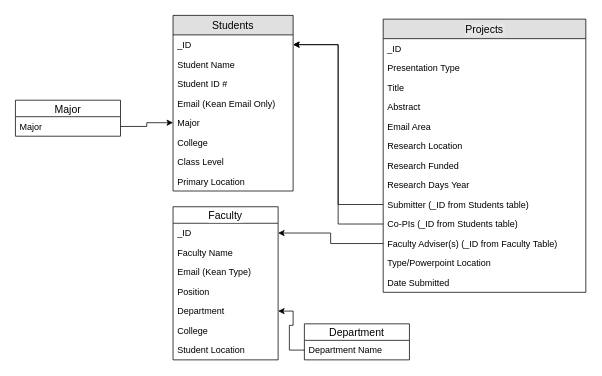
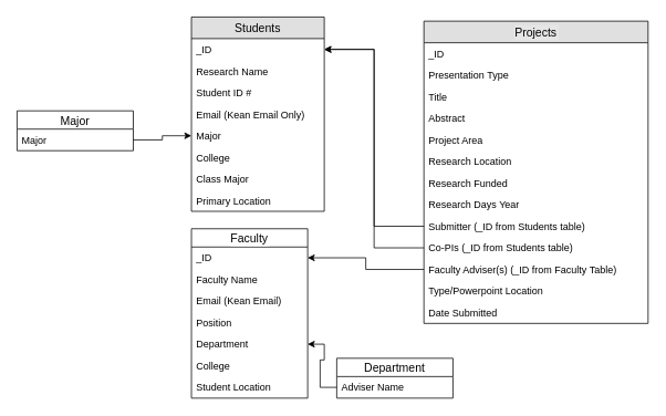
  <mxCell id="0" />
  <mxCell id="1" parent="0" />
  <mxCell id="2" value="Students" style="swimlane;fontStyle=0;childLayout=stackLayout;horizontal=1;startSize=26;fillColor=#e0e0e0;horizontalStack=0;resizeParent=1;resizeParentMax=0;resizeLast=0;collapsible=1;marginBottom=0;swimlaneFillColor=#ffffff;align=center;fontSize=14;" parent="1" vertex="1"><mxGeometry x="230" y="20" width="160" height="234" as="geometry" /></mxCell>
  <mxCell id="3" value="_ID" style="text;strokeColor=none;fillColor=none;spacingLeft=4;spacingRight=4;overflow=hidden;rotatable=0;points=[[0,0.5],[1,0.5]];portConstraint=eastwest;fontSize=12;" parent="2" vertex="1"><mxGeometry y="26" width="160" height="26" as="geometry" /></mxCell>
- <mxCell id="4" value="Student Name" style="text;strokeColor=none;fillColor=none;spacingLeft=4;spacingRight=4;overflow=hidden;rotatable=0;points=[[0,0.5],[1,0.5]];portConstraint=eastwest;fontSize=12;" parent="2" vertex="1"><mxGeometry y="52" width="160" height="26" as="geometry" /></mxCell>
+ <mxCell id="4" value="Research Name" style="text;strokeColor=none;fillColor=none;spacingLeft=4;spacingRight=4;overflow=hidden;rotatable=0;points=[[0,0.5],[1,0.5]];portConstraint=eastwest;fontSize=12;" parent="2" vertex="1"><mxGeometry y="52" width="160" height="26" as="geometry" /></mxCell>
  <mxCell id="5" value="Student ID #" style="text;strokeColor=none;fillColor=none;spacingLeft=4;spacingRight=4;overflow=hidden;rotatable=0;points=[[0,0.5],[1,0.5]];portConstraint=eastwest;fontSize=12;" parent="2" vertex="1"><mxGeometry y="78" width="160" height="26" as="geometry" /></mxCell>
  <mxCell id="6" value="Email (Kean Email Only)" style="text;strokeColor=none;fillColor=none;spacingLeft=4;spacingRight=4;overflow=hidden;rotatable=0;points=[[0,0.5],[1,0.5]];portConstraint=eastwest;fontSize=12;" parent="2" vertex="1"><mxGeometry y="104" width="160" height="26" as="geometry" /></mxCell>
  <mxCell id="7" value="Major" style="text;strokeColor=none;fillColor=none;spacingLeft=4;spacingRight=4;overflow=hidden;rotatable=0;points=[[0,0.5],[1,0.5]];portConstraint=eastwest;fontSize=12;" parent="2" vertex="1"><mxGeometry y="130" width="160" height="26" as="geometry" /></mxCell>
  <mxCell id="8" value="College" style="text;strokeColor=none;fillColor=none;spacingLeft=4;spacingRight=4;overflow=hidden;rotatable=0;points=[[0,0.5],[1,0.5]];portConstraint=eastwest;fontSize=12;" parent="2" vertex="1"><mxGeometry y="156" width="160" height="26" as="geometry" /></mxCell>
- <mxCell id="9" value="Class Level" style="text;strokeColor=none;fillColor=none;spacingLeft=4;spacingRight=4;overflow=hidden;rotatable=0;points=[[0,0.5],[1,0.5]];portConstraint=eastwest;fontSize=12;" parent="2" vertex="1"><mxGeometry y="182" width="160" height="26" as="geometry" /></mxCell>
+ <mxCell id="9" value="Class Major" style="text;strokeColor=none;fillColor=none;spacingLeft=4;spacingRight=4;overflow=hidden;rotatable=0;points=[[0,0.5],[1,0.5]];portConstraint=eastwest;fontSize=12;" parent="2" vertex="1"><mxGeometry y="182" width="160" height="26" as="geometry" /></mxCell>
  <mxCell id="10" value="Primary Location" style="text;strokeColor=none;fillColor=none;spacingLeft=4;spacingRight=4;overflow=hidden;rotatable=0;points=[[0,0.5],[1,0.5]];portConstraint=eastwest;fontSize=12;" parent="2" vertex="1"><mxGeometry y="208" width="160" height="26" as="geometry" /></mxCell>
  <mxCell id="11" value="Faculty" style="swimlane;fontStyle=0;childLayout=stackLayout;horizontal=1;startSize=22;fillColor=none;horizontalStack=0;resizeParent=1;resizeParentMax=0;resizeLast=0;collapsible=1;marginBottom=0;swimlaneFillColor=#ffffff;align=center;fontSize=14;labelBackgroundColor=#ffffff;" parent="1" vertex="1"><mxGeometry x="230" y="275" width="140" height="204" as="geometry" /></mxCell>
  <mxCell id="12" value="_ID" style="text;strokeColor=none;fillColor=none;spacingLeft=4;spacingRight=4;overflow=hidden;rotatable=0;points=[[0,0.5],[1,0.5]];portConstraint=eastwest;fontSize=12;" parent="11" vertex="1"><mxGeometry y="22" width="140" height="26" as="geometry" /></mxCell>
  <mxCell id="13" value="Faculty Name" style="text;strokeColor=none;fillColor=none;spacingLeft=4;spacingRight=4;overflow=hidden;rotatable=0;points=[[0,0.5],[1,0.5]];portConstraint=eastwest;fontSize=12;" parent="11" vertex="1"><mxGeometry y="48" width="140" height="26" as="geometry" /></mxCell>
- <mxCell id="14" value="Email (Kean Type)" style="text;strokeColor=none;fillColor=none;spacingLeft=4;spacingRight=4;overflow=hidden;rotatable=0;points=[[0,0.5],[1,0.5]];portConstraint=eastwest;fontSize=12;" parent="11" vertex="1"><mxGeometry y="74" width="140" height="26" as="geometry" /></mxCell>
+ <mxCell id="14" value="Email (Kean Email)" style="text;strokeColor=none;fillColor=none;spacingLeft=4;spacingRight=4;overflow=hidden;rotatable=0;points=[[0,0.5],[1,0.5]];portConstraint=eastwest;fontSize=12;" parent="11" vertex="1"><mxGeometry y="74" width="140" height="26" as="geometry" /></mxCell>
  <mxCell id="15" value="Position" style="text;strokeColor=none;fillColor=none;spacingLeft=4;spacingRight=4;overflow=hidden;rotatable=0;points=[[0,0.5],[1,0.5]];portConstraint=eastwest;fontSize=12;" parent="11" vertex="1"><mxGeometry y="100" width="140" height="26" as="geometry" /></mxCell>
  <mxCell id="16" value="Department" style="text;strokeColor=none;fillColor=none;spacingLeft=4;spacingRight=4;overflow=hidden;rotatable=0;points=[[0,0.5],[1,0.5]];portConstraint=eastwest;fontSize=12;" parent="11" vertex="1"><mxGeometry y="126" width="140" height="26" as="geometry" /></mxCell>
  <mxCell id="17" value="College" style="text;strokeColor=none;fillColor=none;spacingLeft=4;spacingRight=4;overflow=hidden;rotatable=0;points=[[0,0.5],[1,0.5]];portConstraint=eastwest;fontSize=12;" parent="11" vertex="1"><mxGeometry y="152" width="140" height="26" as="geometry" /></mxCell>
  <mxCell id="18" value="Student Location" style="text;strokeColor=none;fillColor=none;spacingLeft=4;spacingRight=4;overflow=hidden;rotatable=0;points=[[0,0.5],[1,0.5]];portConstraint=eastwest;fontSize=12;" parent="11" vertex="1"><mxGeometry y="178" width="140" height="26" as="geometry" /></mxCell>
  <mxCell id="19" value="Projects" style="swimlane;fontStyle=0;childLayout=stackLayout;horizontal=1;startSize=26;fillColor=#e0e0e0;horizontalStack=0;resizeParent=1;resizeParentMax=0;resizeLast=0;collapsible=1;marginBottom=0;swimlaneFillColor=#ffffff;align=center;fontSize=14;labelBackgroundColor=#E6E6E6;" parent="1" vertex="1"><mxGeometry x="510" y="25" width="270" height="364" as="geometry" /></mxCell>
  <mxCell id="20" value="_ID" style="text;strokeColor=none;fillColor=none;spacingLeft=4;spacingRight=4;overflow=hidden;rotatable=0;points=[[0,0.5],[1,0.5]];portConstraint=eastwest;fontSize=12;" parent="19" vertex="1"><mxGeometry y="26" width="270" height="26" as="geometry" /></mxCell>
  <mxCell id="21" value="Presentation Type" style="text;strokeColor=none;fillColor=none;spacingLeft=4;spacingRight=4;overflow=hidden;rotatable=0;points=[[0,0.5],[1,0.5]];portConstraint=eastwest;fontSize=12;" parent="19" vertex="1"><mxGeometry y="52" width="270" height="26" as="geometry" /></mxCell>
  <mxCell id="22" value="Title" style="text;strokeColor=none;fillColor=none;spacingLeft=4;spacingRight=4;overflow=hidden;rotatable=0;points=[[0,0.5],[1,0.5]];portConstraint=eastwest;fontSize=12;" parent="19" vertex="1"><mxGeometry y="78" width="270" height="26" as="geometry" /></mxCell>
  <mxCell id="23" value="Abstract" style="text;strokeColor=none;fillColor=none;spacingLeft=4;spacingRight=4;overflow=hidden;rotatable=0;points=[[0,0.5],[1,0.5]];portConstraint=eastwest;fontSize=12;" parent="19" vertex="1"><mxGeometry y="104" width="270" height="26" as="geometry" /></mxCell>
- <mxCell id="24" value="Email Area" style="text;strokeColor=none;fillColor=none;spacingLeft=4;spacingRight=4;overflow=hidden;rotatable=0;points=[[0,0.5],[1,0.5]];portConstraint=eastwest;fontSize=12;" parent="19" vertex="1"><mxGeometry y="130" width="270" height="26" as="geometry" /></mxCell>
+ <mxCell id="24" value="Project Area" style="text;strokeColor=none;fillColor=none;spacingLeft=4;spacingRight=4;overflow=hidden;rotatable=0;points=[[0,0.5],[1,0.5]];portConstraint=eastwest;fontSize=12;" parent="19" vertex="1"><mxGeometry y="130" width="270" height="26" as="geometry" /></mxCell>
  <mxCell id="25" value="Research Location" style="text;strokeColor=none;fillColor=none;spacingLeft=4;spacingRight=4;overflow=hidden;rotatable=0;points=[[0,0.5],[1,0.5]];portConstraint=eastwest;fontSize=12;" parent="19" vertex="1"><mxGeometry y="156" width="270" height="26" as="geometry" /></mxCell>
  <mxCell id="26" value="Research Funded" style="text;strokeColor=none;fillColor=none;spacingLeft=4;spacingRight=4;overflow=hidden;rotatable=0;points=[[0,0.5],[1,0.5]];portConstraint=eastwest;fontSize=12;" parent="19" vertex="1"><mxGeometry y="182" width="270" height="26" as="geometry" /></mxCell>
  <mxCell id="27" value="Research Days Year" style="text;strokeColor=none;fillColor=none;spacingLeft=4;spacingRight=4;overflow=hidden;rotatable=0;points=[[0,0.5],[1,0.5]];portConstraint=eastwest;fontSize=12;" parent="19" vertex="1"><mxGeometry y="208" width="270" height="26" as="geometry" /></mxCell>
  <mxCell id="28" value="Submitter (_ID from Students table)" style="text;strokeColor=none;fillColor=none;spacingLeft=4;spacingRight=4;overflow=hidden;rotatable=0;points=[[0,0.5],[1,0.5]];portConstraint=eastwest;fontSize=12;" parent="19" vertex="1"><mxGeometry y="234" width="270" height="26" as="geometry" /></mxCell>
  <mxCell id="29" value="Co-PIs (_ID from Students table)" style="text;strokeColor=none;fillColor=none;spacingLeft=4;spacingRight=4;overflow=hidden;rotatable=0;points=[[0,0.5],[1,0.5]];portConstraint=eastwest;fontSize=12;" parent="19" vertex="1"><mxGeometry y="260" width="270" height="26" as="geometry" /></mxCell>
  <mxCell id="30" value="Faculty Adviser(s) (_ID from Faculty Table)" style="text;strokeColor=none;fillColor=none;spacingLeft=4;spacingRight=4;overflow=hidden;rotatable=0;points=[[0,0.5],[1,0.5]];portConstraint=eastwest;fontSize=12;" parent="19" vertex="1"><mxGeometry y="286" width="270" height="26" as="geometry" /></mxCell>
  <mxCell id="31" value="Type/Powerpoint Location" style="text;strokeColor=none;fillColor=none;spacingLeft=4;spacingRight=4;overflow=hidden;rotatable=0;points=[[0,0.5],[1,0.5]];portConstraint=eastwest;fontSize=12;" parent="19" vertex="1"><mxGeometry y="312" width="270" height="26" as="geometry" /></mxCell>
  <mxCell id="32" value="Date Submitted" style="text;strokeColor=none;fillColor=none;spacingLeft=4;spacingRight=4;overflow=hidden;rotatable=0;points=[[0,0.5],[1,0.5]];portConstraint=eastwest;fontSize=12;" vertex="1" parent="19"><mxGeometry y="338" width="270" height="26" as="geometry" /></mxCell>
  <mxCell id="33" style="edgeStyle=orthogonalEdgeStyle;rounded=0;orthogonalLoop=1;jettySize=auto;html=1;exitX=0;exitY=0.5;exitDx=0;exitDy=0;entryX=1;entryY=0.5;entryDx=0;entryDy=0;" parent="1" source="28" target="3" edge="1"><mxGeometry relative="1" as="geometry" /></mxCell>
  <mxCell id="34" style="edgeStyle=orthogonalEdgeStyle;rounded=0;orthogonalLoop=1;jettySize=auto;html=1;exitX=0;exitY=0.5;exitDx=0;exitDy=0;" parent="1" source="29" target="3" edge="1"><mxGeometry relative="1" as="geometry" /></mxCell>
  <mxCell id="35" style="edgeStyle=orthogonalEdgeStyle;rounded=0;orthogonalLoop=1;jettySize=auto;html=1;exitX=0;exitY=0.5;exitDx=0;exitDy=0;entryX=1;entryY=0.5;entryDx=0;entryDy=0;" parent="1" source="30" target="12" edge="1"><mxGeometry relative="1" as="geometry" /></mxCell>
  <mxCell id="36" value="Department" style="swimlane;fontStyle=0;childLayout=stackLayout;horizontal=1;startSize=22;fillColor=none;horizontalStack=0;resizeParent=1;resizeParentMax=0;resizeLast=0;collapsible=1;marginBottom=0;swimlaneFillColor=#ffffff;align=center;fontSize=14;" parent="1" vertex="1"><mxGeometry x="405" y="431" width="140" height="48" as="geometry" /></mxCell>
- <mxCell id="37" value="Department Name" style="text;strokeColor=none;fillColor=none;spacingLeft=4;spacingRight=4;overflow=hidden;rotatable=0;points=[[0,0.5],[1,0.5]];portConstraint=eastwest;fontSize=12;" parent="36" vertex="1"><mxGeometry y="22" width="140" height="26" as="geometry" /></mxCell>
+ <mxCell id="37" value="Adviser Name" style="text;strokeColor=none;fillColor=none;spacingLeft=4;spacingRight=4;overflow=hidden;rotatable=0;points=[[0,0.5],[1,0.5]];portConstraint=eastwest;fontSize=12;" parent="36" vertex="1"><mxGeometry y="22" width="140" height="26" as="geometry" /></mxCell>
  <mxCell id="38" value="Major" style="swimlane;fontStyle=0;childLayout=stackLayout;horizontal=1;startSize=22;fillColor=none;horizontalStack=0;resizeParent=1;resizeParentMax=0;resizeLast=0;collapsible=1;marginBottom=0;swimlaneFillColor=#ffffff;align=center;fontSize=14;" parent="1" vertex="1"><mxGeometry x="20" y="133" width="140" height="48" as="geometry" /></mxCell>
  <mxCell id="39" value="Major" style="text;strokeColor=none;fillColor=none;spacingLeft=4;spacingRight=4;overflow=hidden;rotatable=0;points=[[0,0.5],[1,0.5]];portConstraint=eastwest;fontSize=12;" parent="38" vertex="1"><mxGeometry y="22" width="140" height="26" as="geometry" /></mxCell>
  <mxCell id="40" style="edgeStyle=orthogonalEdgeStyle;rounded=0;orthogonalLoop=1;jettySize=auto;html=1;exitX=0;exitY=0.5;exitDx=0;exitDy=0;entryX=1;entryY=0.5;entryDx=0;entryDy=0;" parent="1" source="37" target="16" edge="1"><mxGeometry relative="1" as="geometry" /></mxCell>
  <mxCell id="41" style="edgeStyle=orthogonalEdgeStyle;rounded=0;orthogonalLoop=1;jettySize=auto;html=1;exitX=1;exitY=0.5;exitDx=0;exitDy=0;entryX=0;entryY=0.5;entryDx=0;entryDy=0;" parent="1" source="39" target="7" edge="1"><mxGeometry relative="1" as="geometry" /></mxCell>
